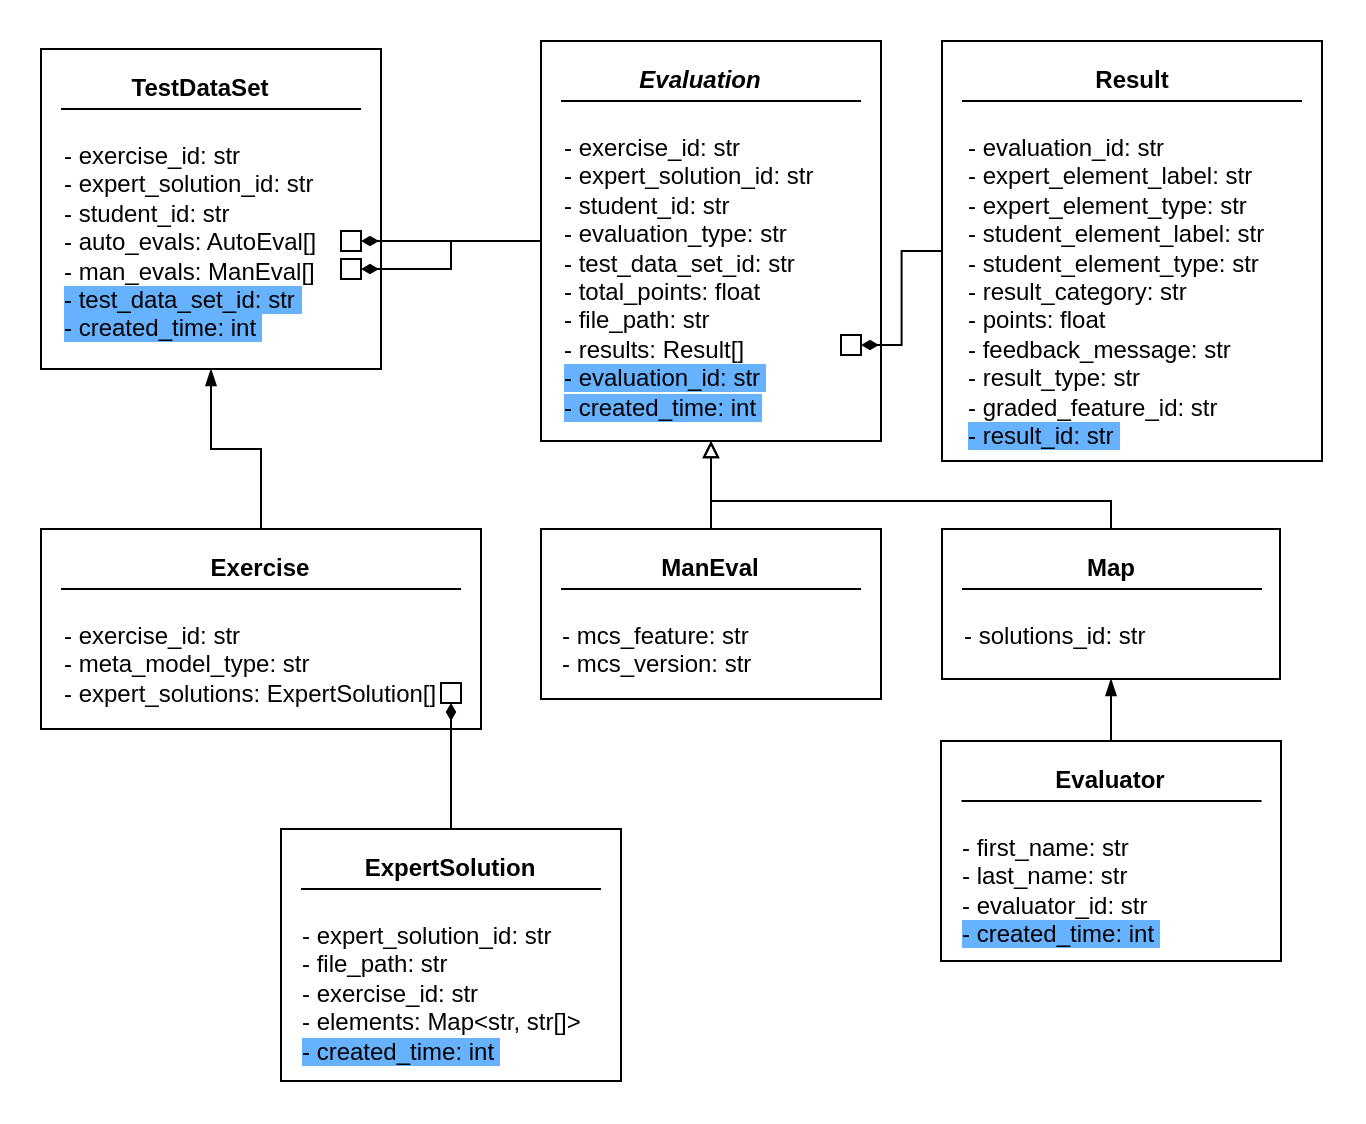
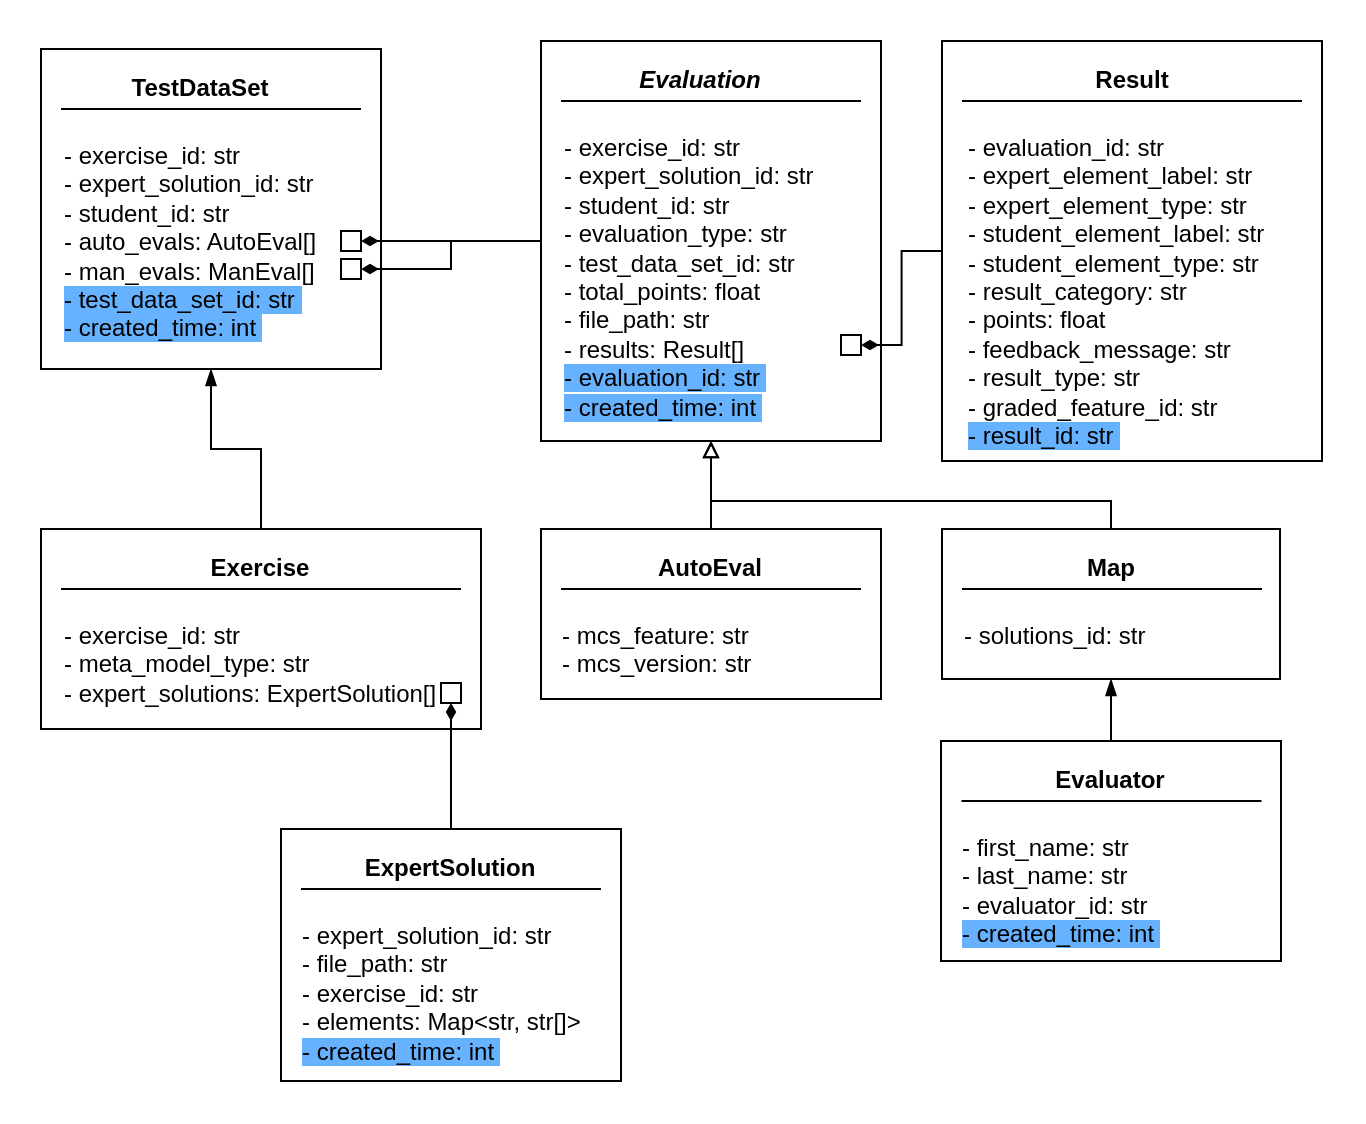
  <mxCell id="0" />
  <mxCell id="1" parent="0" />
  <mxCell id="2" value="" style="rounded=0;whiteSpace=wrap;html=1;align=left;" parent="1" vertex="1"><mxGeometry x="20" y="24" width="170" height="160" as="geometry" /></mxCell>
  <mxCell id="3" value="&lt;b&gt;TestDataSet&lt;/b&gt;" style="text;html=1;strokeColor=none;fillColor=none;align=center;verticalAlign=middle;whiteSpace=wrap;rounded=0;" parent="1" vertex="1"><mxGeometry x="20" y="34" width="160" height="20" as="geometry" /></mxCell>
  <mxCell id="4" value="" style="endArrow=none;html=1;entryX=1;entryY=1;entryDx=0;entryDy=0;" parent="1" target="3" edge="1"><mxGeometry width="50" height="50" relative="1" as="geometry"><mxPoint x="30" y="54" as="sourcePoint" /><mxPoint x="80" y="4" as="targetPoint" /></mxGeometry></mxCell>
  <mxCell id="5" value="- exercise_id: str&lt;br&gt;- expert_solution_id: str&lt;br&gt;- student_id: str&lt;br&gt;- auto_evals: AutoEval[]&lt;br&gt;- man_evals: ManEval[]&lt;br&gt;&lt;span style=&quot;background-color: rgb(102 , 178 , 255)&quot;&gt;- test_data_set_id: str&amp;nbsp;&lt;/span&gt;&lt;br&gt;&lt;span style=&quot;background-color: rgb(102 , 178 , 255)&quot;&gt;- created_time: int&amp;nbsp;&lt;/span&gt;" style="text;html=1;strokeColor=none;fillColor=none;align=left;verticalAlign=top;whiteSpace=wrap;rounded=0;" parent="1" vertex="1"><mxGeometry x="30" y="64" width="150" height="120" as="geometry" /></mxCell>
  <mxCell id="6" value="" style="rounded=0;whiteSpace=wrap;html=1;" parent="1" vertex="1"><mxGeometry x="170" y="115" width="10" height="10" as="geometry" /></mxCell>
  <mxCell id="7" value="" style="rounded=0;whiteSpace=wrap;html=1;" parent="1" vertex="1"><mxGeometry x="170" y="129" width="10" height="10" as="geometry" /></mxCell>
  <mxCell id="8" style="edgeStyle=orthogonalEdgeStyle;rounded=0;orthogonalLoop=1;jettySize=auto;html=1;exitX=0.5;exitY=0;exitDx=0;exitDy=0;entryX=0.5;entryY=1;entryDx=0;entryDy=0;endArrow=blockThin;endFill=1;" parent="1" source="9" target="5" edge="1"><mxGeometry relative="1" as="geometry" /></mxCell>
  <mxCell id="9" value="" style="rounded=0;whiteSpace=wrap;html=1;" parent="1" vertex="1"><mxGeometry x="20" y="264" width="220" height="100" as="geometry" /></mxCell>
  <mxCell id="10" value="&lt;b&gt;Exercise&lt;/b&gt;" style="text;html=1;strokeColor=none;fillColor=none;align=center;verticalAlign=middle;whiteSpace=wrap;rounded=0;dashed=1;" parent="1" vertex="1"><mxGeometry x="30" y="274" width="200" height="20" as="geometry" /></mxCell>
  <mxCell id="11" value="" style="endArrow=none;html=1;entryX=1;entryY=1;entryDx=0;entryDy=0;exitX=0;exitY=1;exitDx=0;exitDy=0;" parent="1" source="10" target="10" edge="1"><mxGeometry width="50" height="50" relative="1" as="geometry"><mxPoint x="80" y="294" as="sourcePoint" /><mxPoint x="130" y="244" as="targetPoint" /></mxGeometry></mxCell>
  <mxCell id="12" value="- exercise_id: str&lt;br&gt;- meta_model_type: str&lt;br&gt;- expert_solutions: ExpertSolution[]" style="text;html=1;strokeColor=none;fillColor=none;align=left;verticalAlign=top;whiteSpace=wrap;rounded=0;dashed=1;" parent="1" vertex="1"><mxGeometry x="30" y="304" width="200" height="60" as="geometry" /></mxCell>
  <mxCell id="13" style="edgeStyle=orthogonalEdgeStyle;rounded=0;orthogonalLoop=1;jettySize=auto;html=1;entryX=0.5;entryY=1;entryDx=0;entryDy=0;endArrow=blockThin;endFill=1;" parent="1" source="14" target="31" edge="1"><mxGeometry relative="1" as="geometry" /></mxCell>
  <mxCell id="14" value="" style="rounded=0;whiteSpace=wrap;html=1;fontStyle=1" parent="1" vertex="1"><mxGeometry x="470" y="370" width="170" height="110" as="geometry" /></mxCell>
  <mxCell id="15" value="&lt;span&gt;&lt;b&gt;Evaluator&lt;/b&gt;&lt;/span&gt;" style="text;html=1;strokeColor=none;fillColor=none;align=center;verticalAlign=middle;whiteSpace=wrap;rounded=0;dashed=1;fontStyle=0" parent="1" vertex="1"><mxGeometry x="480.25" y="380" width="150" height="20" as="geometry" /></mxCell>
  <mxCell id="16" value="" style="endArrow=none;html=1;entryX=1;entryY=1;entryDx=0;entryDy=0;fontStyle=1" parent="1" target="15" edge="1"><mxGeometry width="50" height="50" relative="1" as="geometry"><mxPoint x="480.25" y="400" as="sourcePoint" /><mxPoint x="530.25" y="350" as="targetPoint" /></mxGeometry></mxCell>
  <mxCell id="17" value="&lt;span style=&quot;font-weight: normal&quot;&gt;- first_name: str&lt;br&gt;- last_name: str&lt;br&gt;- evaluator_id: str&lt;br&gt;&lt;span style=&quot;background-color: rgb(102 , 178 , 255)&quot;&gt;- created_time: int&amp;nbsp;&lt;/span&gt;&lt;/span&gt;" style="text;html=1;strokeColor=none;fillColor=none;align=left;verticalAlign=top;whiteSpace=wrap;rounded=0;dashed=1;fontStyle=1" parent="1" vertex="1"><mxGeometry x="479.25" y="410" width="150" height="70" as="geometry" /></mxCell>
  <mxCell id="18" style="edgeStyle=orthogonalEdgeStyle;rounded=0;orthogonalLoop=1;jettySize=auto;html=1;entryX=1;entryY=0.5;entryDx=0;entryDy=0;endArrow=diamondThin;endFill=1;" parent="1" source="20" target="6" edge="1"><mxGeometry relative="1" as="geometry" /></mxCell>
  <mxCell id="19" style="edgeStyle=orthogonalEdgeStyle;rounded=0;orthogonalLoop=1;jettySize=auto;html=1;exitX=0;exitY=0.5;exitDx=0;exitDy=0;entryX=1;entryY=0.5;entryDx=0;entryDy=0;endArrow=diamondThin;endFill=1;" parent="1" source="20" target="7" edge="1"><mxGeometry relative="1" as="geometry" /></mxCell>
  <mxCell id="20" value="" style="rounded=0;whiteSpace=wrap;html=1;align=left;" parent="1" vertex="1"><mxGeometry x="270" y="20" width="170" height="200" as="geometry" /></mxCell>
  <mxCell id="21" value="&lt;i&gt;&lt;b&gt;Evaluation&lt;/b&gt;&lt;/i&gt;" style="text;html=1;strokeColor=none;fillColor=none;align=center;verticalAlign=middle;whiteSpace=wrap;rounded=0;" parent="1" vertex="1"><mxGeometry x="270" y="30" width="160" height="20" as="geometry" /></mxCell>
  <mxCell id="22" value="" style="endArrow=none;html=1;entryX=1;entryY=1;entryDx=0;entryDy=0;" parent="1" target="21" edge="1"><mxGeometry width="50" height="50" relative="1" as="geometry"><mxPoint x="280" y="50" as="sourcePoint" /><mxPoint x="330" y="0" as="targetPoint" /></mxGeometry></mxCell>
  <mxCell id="23" value="- exercise_id: str&lt;br&gt;- expert_solution_id: str&lt;br&gt;- student_id: str&lt;br&gt;- evaluation_type: str&lt;br&gt;- test_data_set_id: str&lt;br&gt;- total_points: float&lt;br&gt;- file_path: str&lt;br&gt;- results: Result[]&lt;br&gt;&lt;span style=&quot;background-color: rgb(102 , 178 , 255)&quot;&gt;- evaluation_id: str&amp;nbsp;&lt;br&gt;- created_time: int&amp;nbsp;&lt;/span&gt;" style="text;html=1;strokeColor=none;fillColor=none;align=left;verticalAlign=top;whiteSpace=wrap;rounded=0;" parent="1" vertex="1"><mxGeometry x="280" y="60" width="150" height="150" as="geometry" /></mxCell>
  <mxCell id="24" value="" style="rounded=0;whiteSpace=wrap;html=1;" parent="1" vertex="1"><mxGeometry x="420" y="167" width="10" height="10" as="geometry" /></mxCell>
  <mxCell id="25" style="edgeStyle=orthogonalEdgeStyle;rounded=0;orthogonalLoop=1;jettySize=auto;html=1;entryX=0.5;entryY=1;entryDx=0;entryDy=0;endArrow=block;endFill=0;" parent="1" source="26" target="20" edge="1"><mxGeometry relative="1" as="geometry" /></mxCell>
  <mxCell id="26" value="" style="rounded=0;whiteSpace=wrap;html=1;" parent="1" vertex="1"><mxGeometry x="270" y="264" width="170" height="85" as="geometry" /></mxCell>
- <mxCell id="27" value="&lt;b&gt;ManEval&lt;/b&gt;" style="text;html=1;strokeColor=none;fillColor=none;align=center;verticalAlign=middle;whiteSpace=wrap;rounded=0;dashed=1;" parent="1" vertex="1"><mxGeometry x="280" y="274" width="150" height="20" as="geometry" /></mxCell>
+ <mxCell id="27" value="&lt;b&gt;AutoEval&lt;/b&gt;" style="text;html=1;strokeColor=none;fillColor=none;align=center;verticalAlign=middle;whiteSpace=wrap;rounded=0;dashed=1;" parent="1" vertex="1"><mxGeometry x="280" y="274" width="150" height="20" as="geometry" /></mxCell>
  <mxCell id="28" value="" style="endArrow=none;html=1;entryX=1;entryY=1;entryDx=0;entryDy=0;" parent="1" target="27" edge="1"><mxGeometry width="50" height="50" relative="1" as="geometry"><mxPoint x="280" y="294" as="sourcePoint" /><mxPoint x="330" y="244" as="targetPoint" /></mxGeometry></mxCell>
  <mxCell id="29" value="- mcs_feature: str&lt;br&gt;- mcs_version: str" style="text;html=1;strokeColor=none;fillColor=none;align=left;verticalAlign=top;whiteSpace=wrap;rounded=0;dashed=1;" parent="1" vertex="1"><mxGeometry x="279" y="304" width="150" height="45" as="geometry" /></mxCell>
  <mxCell id="30" style="edgeStyle=orthogonalEdgeStyle;rounded=0;orthogonalLoop=1;jettySize=auto;html=1;entryX=0.5;entryY=1;entryDx=0;entryDy=0;endArrow=block;endFill=0;" parent="1" source="31" target="20" edge="1"><mxGeometry relative="1" as="geometry"><Array as="points"><mxPoint x="555" y="250" /><mxPoint x="355" y="250" /></Array></mxGeometry></mxCell>
  <mxCell id="31" value="" style="rounded=0;whiteSpace=wrap;html=1;" parent="1" vertex="1"><mxGeometry x="470.5" y="264" width="169" height="75" as="geometry" /></mxCell>
  <mxCell id="32" value="&lt;b&gt;Map&lt;/b&gt;" style="text;html=1;strokeColor=none;fillColor=none;align=center;verticalAlign=middle;whiteSpace=wrap;rounded=0;dashed=1;" parent="1" vertex="1"><mxGeometry x="480" y="274" width="150.5" height="20" as="geometry" /></mxCell>
  <mxCell id="33" value="" style="endArrow=none;html=1;entryX=1;entryY=1;entryDx=0;entryDy=0;" parent="1" target="32" edge="1"><mxGeometry width="50" height="50" relative="1" as="geometry"><mxPoint x="480.5" y="294" as="sourcePoint" /><mxPoint x="530.5" y="244" as="targetPoint" /></mxGeometry></mxCell>
  <mxCell id="34" value="- solutions_id: str" style="text;html=1;strokeColor=none;fillColor=none;align=left;verticalAlign=top;whiteSpace=wrap;rounded=0;dashed=1;" parent="1" vertex="1"><mxGeometry x="479.5" y="304" width="150" height="25" as="geometry" /></mxCell>
  <mxCell id="35" style="edgeStyle=orthogonalEdgeStyle;rounded=0;orthogonalLoop=1;jettySize=auto;html=1;exitX=0;exitY=0.5;exitDx=0;exitDy=0;entryX=1;entryY=0.5;entryDx=0;entryDy=0;endArrow=diamondThin;endFill=1;" parent="1" source="36" target="24" edge="1"><mxGeometry relative="1" as="geometry" /></mxCell>
  <mxCell id="36" value="" style="rounded=0;whiteSpace=wrap;html=1;align=left;" parent="1" vertex="1"><mxGeometry x="470.5" y="20" width="190" height="210" as="geometry" /></mxCell>
  <mxCell id="37" value="&lt;b&gt;Result&lt;/b&gt;" style="text;html=1;strokeColor=none;fillColor=none;align=center;verticalAlign=middle;whiteSpace=wrap;rounded=0;" parent="1" vertex="1"><mxGeometry x="480.5" y="30" width="170" height="20" as="geometry" /></mxCell>
  <mxCell id="38" value="" style="endArrow=none;html=1;entryX=1;entryY=1;entryDx=0;entryDy=0;" parent="1" target="37" edge="1"><mxGeometry width="50" height="50" relative="1" as="geometry"><mxPoint x="480.5" y="50" as="sourcePoint" /><mxPoint x="530.5" y="0" as="targetPoint" /></mxGeometry></mxCell>
  <mxCell id="39" value="- evaluation_id: str&lt;br&gt;- expert_element_label: str&lt;br&gt;- expert_element_type: str&lt;br&gt;- student_element_label: str&lt;br&gt;- student_element_type: str&lt;br&gt;- result_category: str&lt;br&gt;- points: float&lt;br&gt;- feedback_message: str&lt;br&gt;- result_type: str&lt;br&gt;- graded_feature_id: str&lt;br&gt;&lt;span style=&quot;background-color: rgb(102 , 178 , 255)&quot;&gt;- result_id: str&amp;nbsp;&lt;/span&gt;" style="text;html=1;strokeColor=none;fillColor=none;align=left;verticalAlign=top;whiteSpace=wrap;rounded=0;" parent="1" vertex="1"><mxGeometry x="481.5" y="60" width="169" height="170" as="geometry" /></mxCell>
  <mxCell id="40" value="" style="rounded=0;whiteSpace=wrap;html=1;" parent="1" vertex="1"><mxGeometry x="220" y="341" width="10" height="10" as="geometry" /></mxCell>
  <mxCell id="41" style="edgeStyle=orthogonalEdgeStyle;rounded=0;orthogonalLoop=1;jettySize=auto;html=1;exitX=0.5;exitY=0;exitDx=0;exitDy=0;entryX=0.5;entryY=1;entryDx=0;entryDy=0;endArrow=diamondThin;endFill=1;" parent="1" source="42" target="40" edge="1"><mxGeometry relative="1" as="geometry" /></mxCell>
  <mxCell id="42" value="" style="rounded=0;whiteSpace=wrap;html=1;" parent="1" vertex="1"><mxGeometry x="140" y="414" width="170" height="126" as="geometry" /></mxCell>
  <mxCell id="43" value="" style="endArrow=none;html=1;entryX=1;entryY=1;entryDx=0;entryDy=0;" parent="1" edge="1"><mxGeometry width="50" height="50" relative="1" as="geometry"><mxPoint x="150" y="444" as="sourcePoint" /><mxPoint x="300" y="444" as="targetPoint" /></mxGeometry></mxCell>
  <mxCell id="44" value="- expert_solution_id: str&lt;br&gt;- file_path: str&lt;br&gt;- exercise_id: str&lt;br&gt;- elements: Map&amp;lt;str, str[]&amp;gt;&lt;br&gt;&lt;span style=&quot;background-color: rgb(102 , 178 , 255)&quot;&gt;- created_time: int&amp;nbsp;&lt;/span&gt;" style="text;html=1;strokeColor=none;fillColor=none;align=left;verticalAlign=top;whiteSpace=wrap;rounded=0;dashed=1;" parent="1" vertex="1"><mxGeometry x="149" y="454" width="150" height="86" as="geometry" /></mxCell>
  <mxCell id="45" value="&lt;b&gt;ExpertSolution&lt;/b&gt;" style="text;html=1;strokeColor=none;fillColor=none;align=center;verticalAlign=middle;whiteSpace=wrap;rounded=0;" parent="1" vertex="1"><mxGeometry x="150" y="424" width="150" height="20" as="geometry" /></mxCell>
